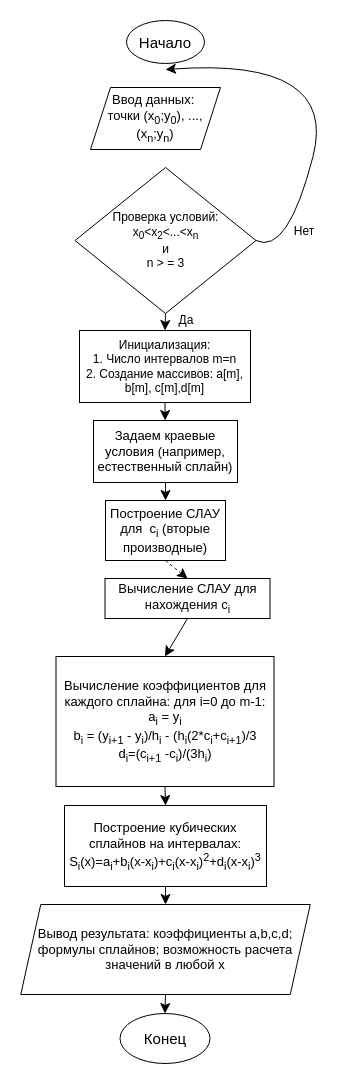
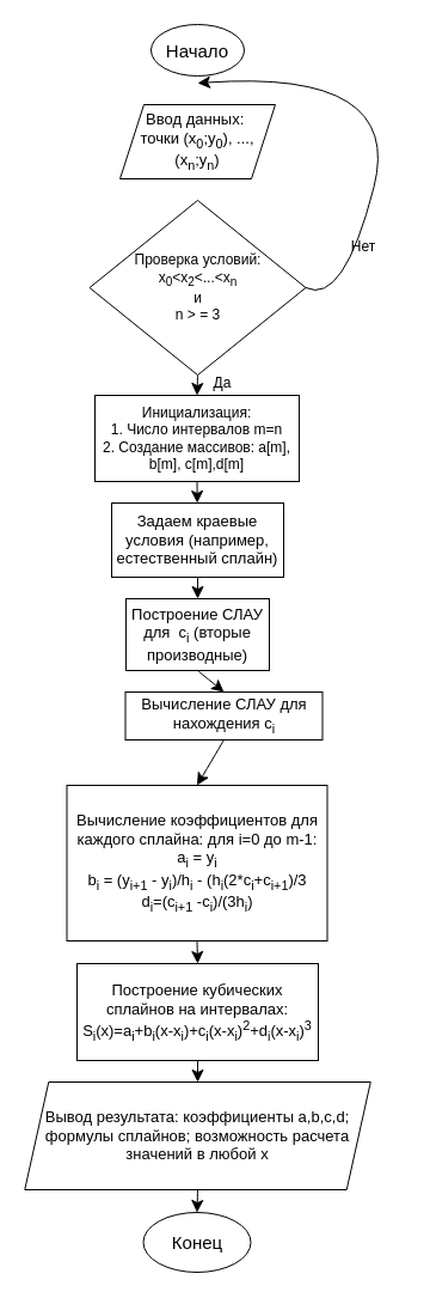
  <mxCell id="0" />
  <mxCell id="1" parent="0" />
  <mxCell id="2" value="&lt;font style=&quot;font-size: 15px;&quot;&gt;Начало&lt;/font&gt;" style="ellipse;whiteSpace=wrap;html=1;" vertex="1" parent="1"><mxGeometry x="126" y="20" width="78" height="43" as="geometry" /></mxCell>
- <mxCell id="3" value="&lt;font style=&quot;font-size: 13px;&quot;&gt;Ввод данных:&amp;nbsp;&lt;/font&gt;&lt;div&gt;&lt;font style=&quot;font-size: 13px;&quot;&gt;точки (x&lt;sub&gt;0&lt;/sub&gt;;y&lt;sub&gt;0&lt;/sub&gt;), ..., (x&lt;sub&gt;n&lt;/sub&gt;;y&lt;sub&gt;n&lt;/sub&gt;)&lt;/font&gt;&lt;/div&gt;" style="shape=parallelogram;perimeter=parallelogramPerimeter;whiteSpace=wrap;html=1;fixedSize=1;" vertex="1" parent="1"><mxGeometry x="90" y="87" width="130" height="62" as="geometry" /></mxCell>
+ <mxCell id="3" value="&lt;font style=&quot;font-size: 13px;&quot;&gt;Ввод данных:&amp;nbsp;&lt;/font&gt;&lt;div&gt;&lt;font style=&quot;font-size: 13px;&quot;&gt;точки (x&lt;sub&gt;0&lt;/sub&gt;;y&lt;sub&gt;0&lt;/sub&gt;), ..., (x&lt;sub&gt;n&lt;/sub&gt;;y&lt;sub&gt;n&lt;/sub&gt;)&lt;/font&gt;&lt;/div&gt;" style="shape=parallelogram;perimeter=parallelogramPerimeter;whiteSpace=wrap;html=1;fixedSize=1;" vertex="1" parent="1"><mxGeometry x="100" y="87" width="130" height="62" as="geometry" /></mxCell>
  <mxCell id="4" style="edgeStyle=none;curved=1;rounded=0;orthogonalLoop=1;jettySize=auto;html=1;exitX=0.5;exitY=1;exitDx=0;exitDy=0;entryX=0.5;entryY=0;entryDx=0;entryDy=0;fontSize=12;startSize=8;endSize=8;" edge="1" parent="1" source="6" target="8"><mxGeometry relative="1" as="geometry" /></mxCell>
  <mxCell id="5" style="edgeStyle=none;curved=1;rounded=0;orthogonalLoop=1;jettySize=auto;html=1;exitX=1;exitY=0.5;exitDx=0;exitDy=0;fontSize=12;startSize=8;endSize=8;" edge="1" parent="1" source="6"><mxGeometry relative="1" as="geometry"><mxPoint x="165" y="69" as="targetPoint" /><Array as="points"><mxPoint x="287" y="255" /><mxPoint x="338" y="57" /></Array></mxGeometry></mxCell>
  <mxCell id="6" value="&lt;font&gt;Проверка условий&lt;span style=&quot;background-color: transparent; color: light-dark(rgb(0, 0, 0), rgb(255, 255, 255));&quot;&gt;:&lt;/span&gt;&lt;/font&gt;&lt;div&gt;&lt;font&gt;x&lt;sub&gt;0&lt;/sub&gt;&amp;lt;x&lt;sub&gt;2&lt;/sub&gt;&amp;lt;...&amp;lt;x&lt;sub&gt;n&lt;/sub&gt;&lt;/font&gt;&lt;/div&gt;&lt;div&gt;&lt;font&gt;и&lt;/font&gt;&lt;/div&gt;&lt;div&gt;&lt;font&gt;n &amp;gt; = 3&lt;/font&gt;&lt;/div&gt;" style="rhombus;whiteSpace=wrap;html=1;" vertex="1" parent="1"><mxGeometry x="74.5" y="167" width="181" height="146" as="geometry" /></mxCell>
  <mxCell id="7" style="edgeStyle=none;curved=1;rounded=0;orthogonalLoop=1;jettySize=auto;html=1;exitX=0.5;exitY=1;exitDx=0;exitDy=0;fontSize=12;startSize=8;endSize=8;" edge="1" parent="1" source="8" target="10"><mxGeometry relative="1" as="geometry" /></mxCell>
  <mxCell id="8" value="Инициализация:&lt;div&gt;1. Число интервалов m=n&lt;/div&gt;&lt;div&gt;2. Создание массивов: a[m], b[m], c[m],d[m]&lt;/div&gt;" style="rounded=0;whiteSpace=wrap;html=1;" vertex="1" parent="1"><mxGeometry x="79" y="330" width="171" height="72" as="geometry" /></mxCell>
  <mxCell id="9" style="edgeStyle=none;curved=1;rounded=0;orthogonalLoop=1;jettySize=auto;html=1;exitX=0.5;exitY=1;exitDx=0;exitDy=0;entryX=0.5;entryY=0;entryDx=0;entryDy=0;fontSize=12;startSize=8;endSize=8;" edge="1" parent="1" source="10" target="12"><mxGeometry relative="1" as="geometry" /></mxCell>
  <mxCell id="10" value="&lt;font style=&quot;font-size: 13px;&quot;&gt;Задаем краевые условия (например, естественный сплайн)&lt;/font&gt;" style="rounded=0;whiteSpace=wrap;html=1;" vertex="1" parent="1"><mxGeometry x="93" y="420" width="144" height="62" as="geometry" /></mxCell>
- <mxCell id="11" style="edgeStyle=none;curved=1;rounded=0;orthogonalLoop=1;jettySize=auto;html=1;exitX=0.5;exitY=1;exitDx=0;exitDy=0;entryX=0.5;entryY=0;entryDx=0;entryDy=0;fontSize=12;startSize=8;endSize=8;dashed=1;" edge="1" parent="1" source="12" target="14"><mxGeometry relative="1" as="geometry" /></mxCell>
+ <mxCell id="11" style="edgeStyle=none;curved=1;rounded=0;orthogonalLoop=1;jettySize=auto;html=1;exitX=0.5;exitY=1;exitDx=0;exitDy=0;entryX=0.5;entryY=0;entryDx=0;entryDy=0;fontSize=12;startSize=8;endSize=8;" edge="1" parent="1" source="12" target="14"><mxGeometry relative="1" as="geometry" /></mxCell>
  <mxCell id="12" value="&lt;font style=&quot;font-size: 13px;&quot;&gt;Построение СЛАУ для&amp;nbsp; c&lt;sub&gt;i&lt;/sub&gt;&amp;nbsp;(вторые производные)&lt;/font&gt;" style="rounded=0;whiteSpace=wrap;html=1;" vertex="1" parent="1"><mxGeometry x="105" y="500" width="120" height="60" as="geometry" /></mxCell>
  <mxCell id="13" style="edgeStyle=none;curved=1;rounded=0;orthogonalLoop=1;jettySize=auto;html=1;exitX=0.5;exitY=1;exitDx=0;exitDy=0;entryX=0.5;entryY=0;entryDx=0;entryDy=0;fontSize=12;startSize=8;endSize=8;" edge="1" parent="1" source="14" target="16"><mxGeometry relative="1" as="geometry" /></mxCell>
  <mxCell id="14" value="&lt;font style=&quot;font-size: 13px;&quot;&gt;Вычисление СЛАУ для нахождения c&lt;sub&gt;i&lt;/sub&gt;&lt;/font&gt;" style="rounded=0;whiteSpace=wrap;html=1;" vertex="1" parent="1"><mxGeometry x="104.5" y="578" width="165" height="40" as="geometry" /></mxCell>
  <mxCell id="15" style="edgeStyle=none;curved=1;rounded=0;orthogonalLoop=1;jettySize=auto;html=1;exitX=0.5;exitY=1;exitDx=0;exitDy=0;entryX=0.5;entryY=0;entryDx=0;entryDy=0;fontSize=12;startSize=8;endSize=8;" edge="1" parent="1" source="16" target="18"><mxGeometry relative="1" as="geometry" /></mxCell>
  <mxCell id="16" value="&lt;font style=&quot;font-size: 13px;&quot;&gt;Вычисление коэффициентов для каждого сплайна: для i=0 до m-1:&lt;/font&gt;&lt;div&gt;&lt;font style=&quot;font-size: 13px;&quot;&gt;a&lt;sub&gt;i&lt;/sub&gt;&amp;nbsp;= y&lt;sub&gt;i&lt;/sub&gt;&lt;/font&gt;&lt;/div&gt;&lt;div&gt;&lt;font style=&quot;font-size: 13px;&quot;&gt;b&lt;sub&gt;i&lt;/sub&gt;&amp;nbsp;= (y&lt;sub&gt;i+1&lt;/sub&gt;&amp;nbsp;- y&lt;sub&gt;i&lt;/sub&gt;)/h&lt;sub&gt;i&lt;/sub&gt;&amp;nbsp;- (h&lt;sub&gt;i&lt;/sub&gt;(2*c&lt;sub&gt;i&lt;/sub&gt;+c&lt;sub&gt;i+1&lt;/sub&gt;)/3&lt;/font&gt;&lt;/div&gt;&lt;div&gt;&lt;font style=&quot;font-size: 13px;&quot;&gt;d&lt;sub&gt;i&lt;/sub&gt;=(c&lt;sub&gt;i+1&lt;/sub&gt;&amp;nbsp;-c&lt;sub&gt;i&lt;/sub&gt;)/(3h&lt;sub&gt;i&lt;/sub&gt;)&lt;/font&gt;&lt;/div&gt;" style="rounded=0;whiteSpace=wrap;html=1;" vertex="1" parent="1"><mxGeometry x="55.5" y="656" width="218" height="130" as="geometry" /></mxCell>
  <mxCell id="17" style="edgeStyle=none;curved=1;rounded=0;orthogonalLoop=1;jettySize=auto;html=1;exitX=0.5;exitY=1;exitDx=0;exitDy=0;entryX=0.5;entryY=0;entryDx=0;entryDy=0;fontSize=12;startSize=8;endSize=8;" edge="1" parent="1" source="18" target="20"><mxGeometry relative="1" as="geometry" /></mxCell>
  <mxCell id="18" value="&lt;font style=&quot;font-size: 13px;&quot;&gt;Построение кубических сплайнов на интервалах:&lt;/font&gt;&lt;div&gt;&lt;font style=&quot;font-size: 13px;&quot;&gt;S&lt;sub&gt;i&lt;/sub&gt;(x)=a&lt;sub&gt;i&lt;/sub&gt;+b&lt;sub&gt;i&lt;/sub&gt;(x-x&lt;sub&gt;i&lt;/sub&gt;)+c&lt;sub&gt;i&lt;/sub&gt;(x-x&lt;sub&gt;i&lt;/sub&gt;)&lt;sup&gt;2&lt;/sup&gt;+d&lt;sub&gt;i&lt;/sub&gt;(x-x&lt;sub&gt;i&lt;/sub&gt;)&lt;sup&gt;3&lt;/sup&gt;&lt;/font&gt;&lt;/div&gt;" style="rounded=0;whiteSpace=wrap;html=1;" vertex="1" parent="1"><mxGeometry x="64" y="805" width="202" height="81" as="geometry" /></mxCell>
  <mxCell id="19" style="edgeStyle=none;curved=1;rounded=0;orthogonalLoop=1;jettySize=auto;html=1;exitX=0.5;exitY=1;exitDx=0;exitDy=0;entryX=0.5;entryY=0;entryDx=0;entryDy=0;fontSize=12;startSize=8;endSize=8;" edge="1" parent="1" source="20" target="21"><mxGeometry relative="1" as="geometry" /></mxCell>
  <mxCell id="20" value="&lt;font style=&quot;font-size: 13px;&quot;&gt;Вывод результата: коэффициенты a,b,c,d; формулы сплайнов; возможность расчета значений в любой x&lt;/font&gt;" style="shape=parallelogram;perimeter=parallelogramPerimeter;whiteSpace=wrap;html=1;fixedSize=1;" vertex="1" parent="1"><mxGeometry x="20.25" y="904" width="289.5" height="90" as="geometry" /></mxCell>
  <mxCell id="21" value="&lt;font style=&quot;font-size: 15px;&quot;&gt;Конец&lt;/font&gt;" style="ellipse;whiteSpace=wrap;html=1;" vertex="1" parent="1"><mxGeometry x="119.5" y="1013" width="90" height="50" as="geometry" /></mxCell>
  <mxCell id="22" value="Да" style="text;html=1;align=center;verticalAlign=middle;whiteSpace=wrap;rounded=0;" vertex="1" parent="1"><mxGeometry x="156" y="305" width="60" height="30" as="geometry" /></mxCell>
- <mxCell id="23" value="Нет" style="text;html=1;align=center;verticalAlign=middle;whiteSpace=wrap;rounded=0;" vertex="1" parent="1"><mxGeometry x="273.5" y="216" width="60" height="30" as="geometry" /></mxCell>
+ <mxCell id="23" value="Нет" style="text;html=1;align=center;verticalAlign=middle;whiteSpace=wrap;rounded=0;" vertex="1" parent="1"><mxGeometry x="273.5" y="191" width="60" height="30" as="geometry" /></mxCell>
